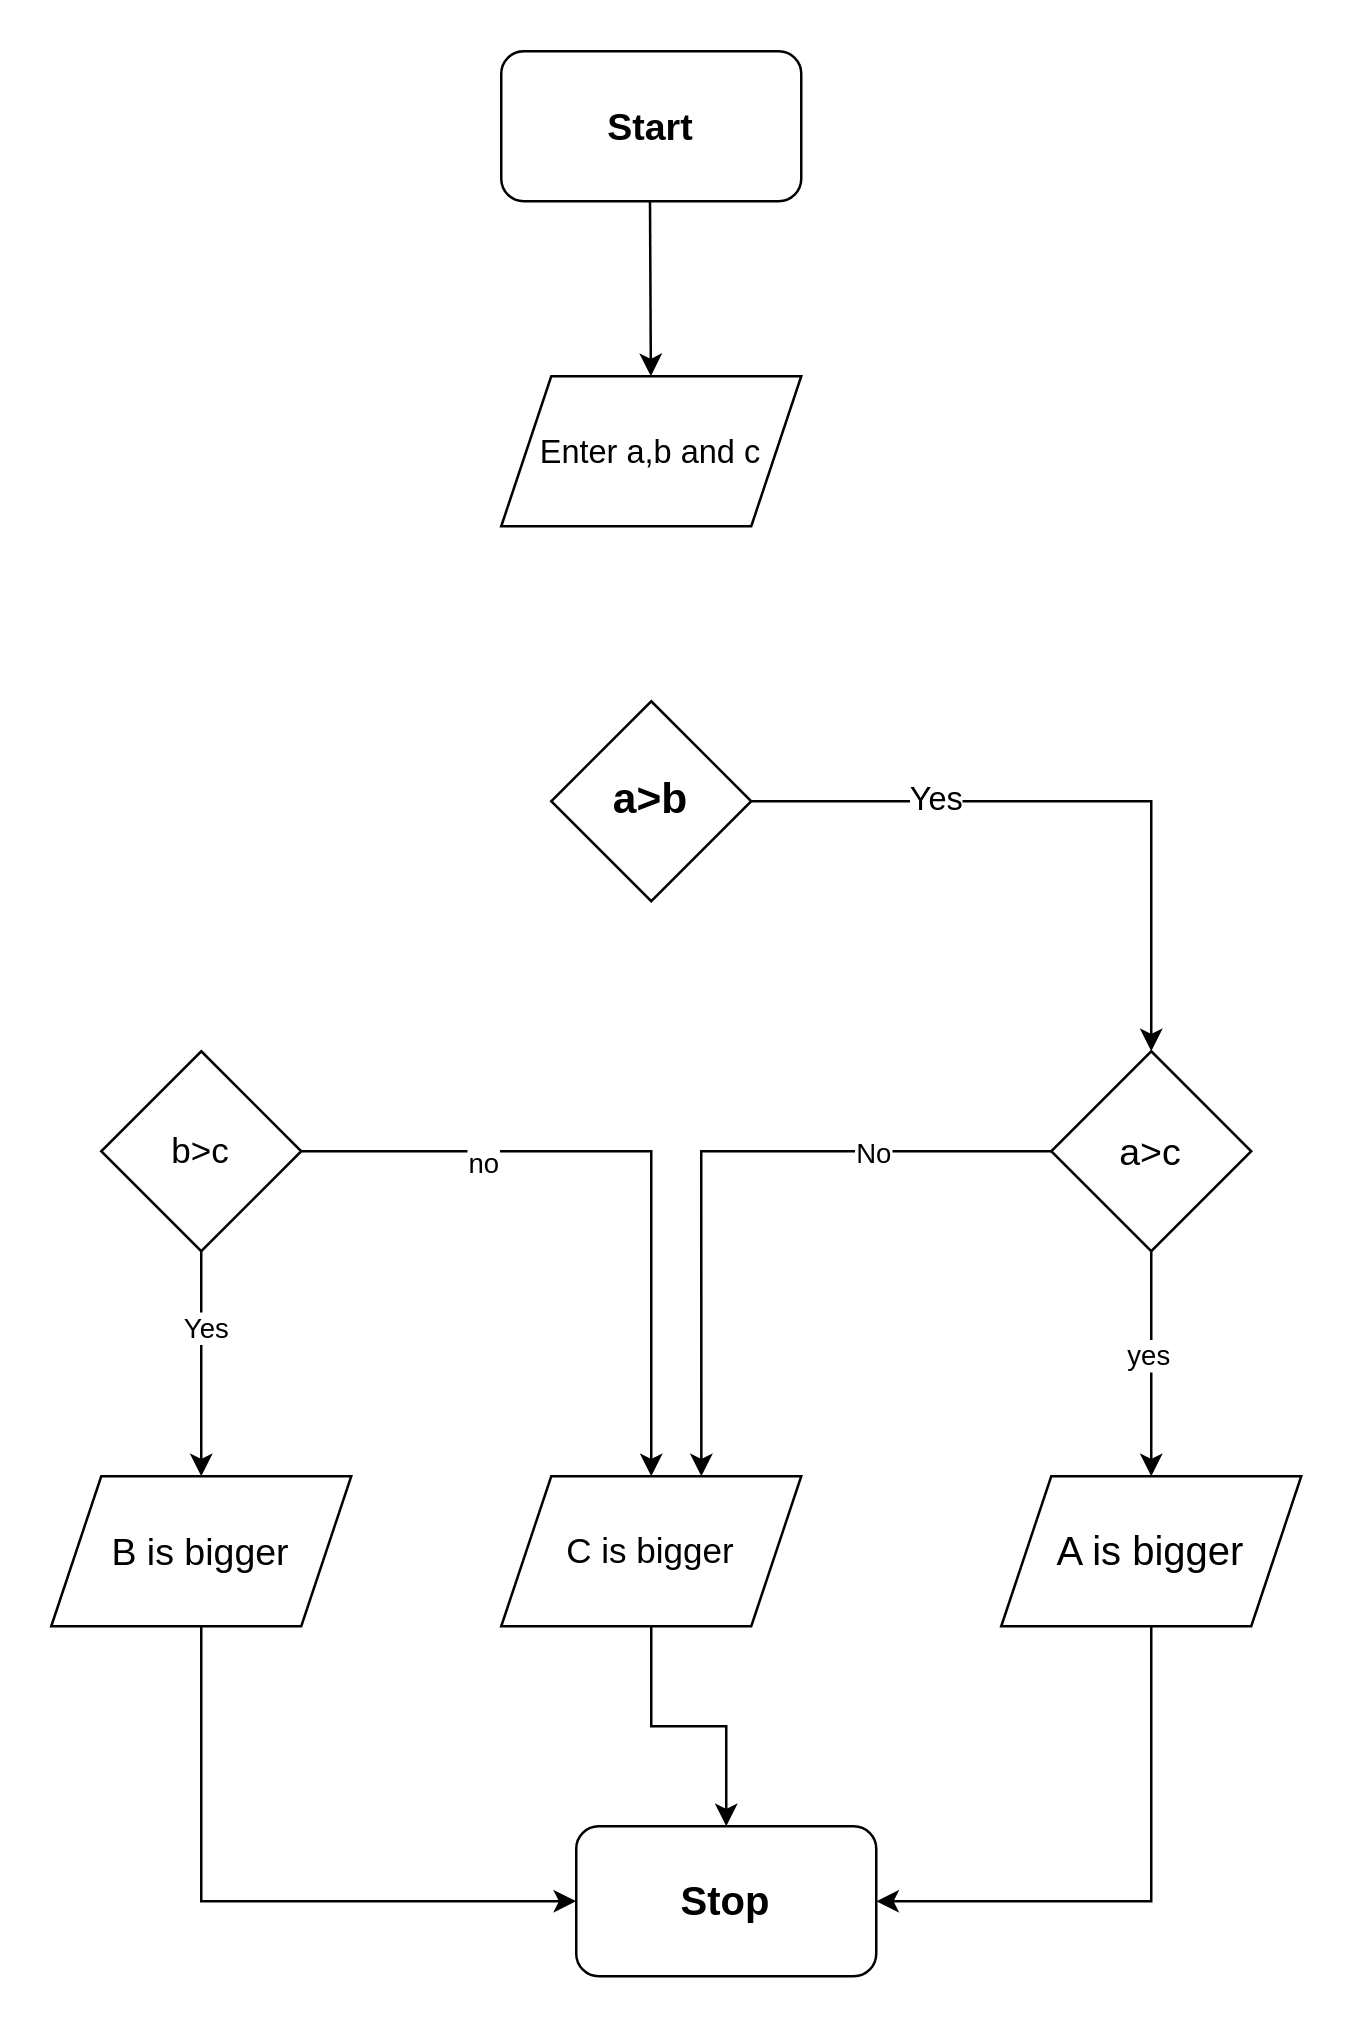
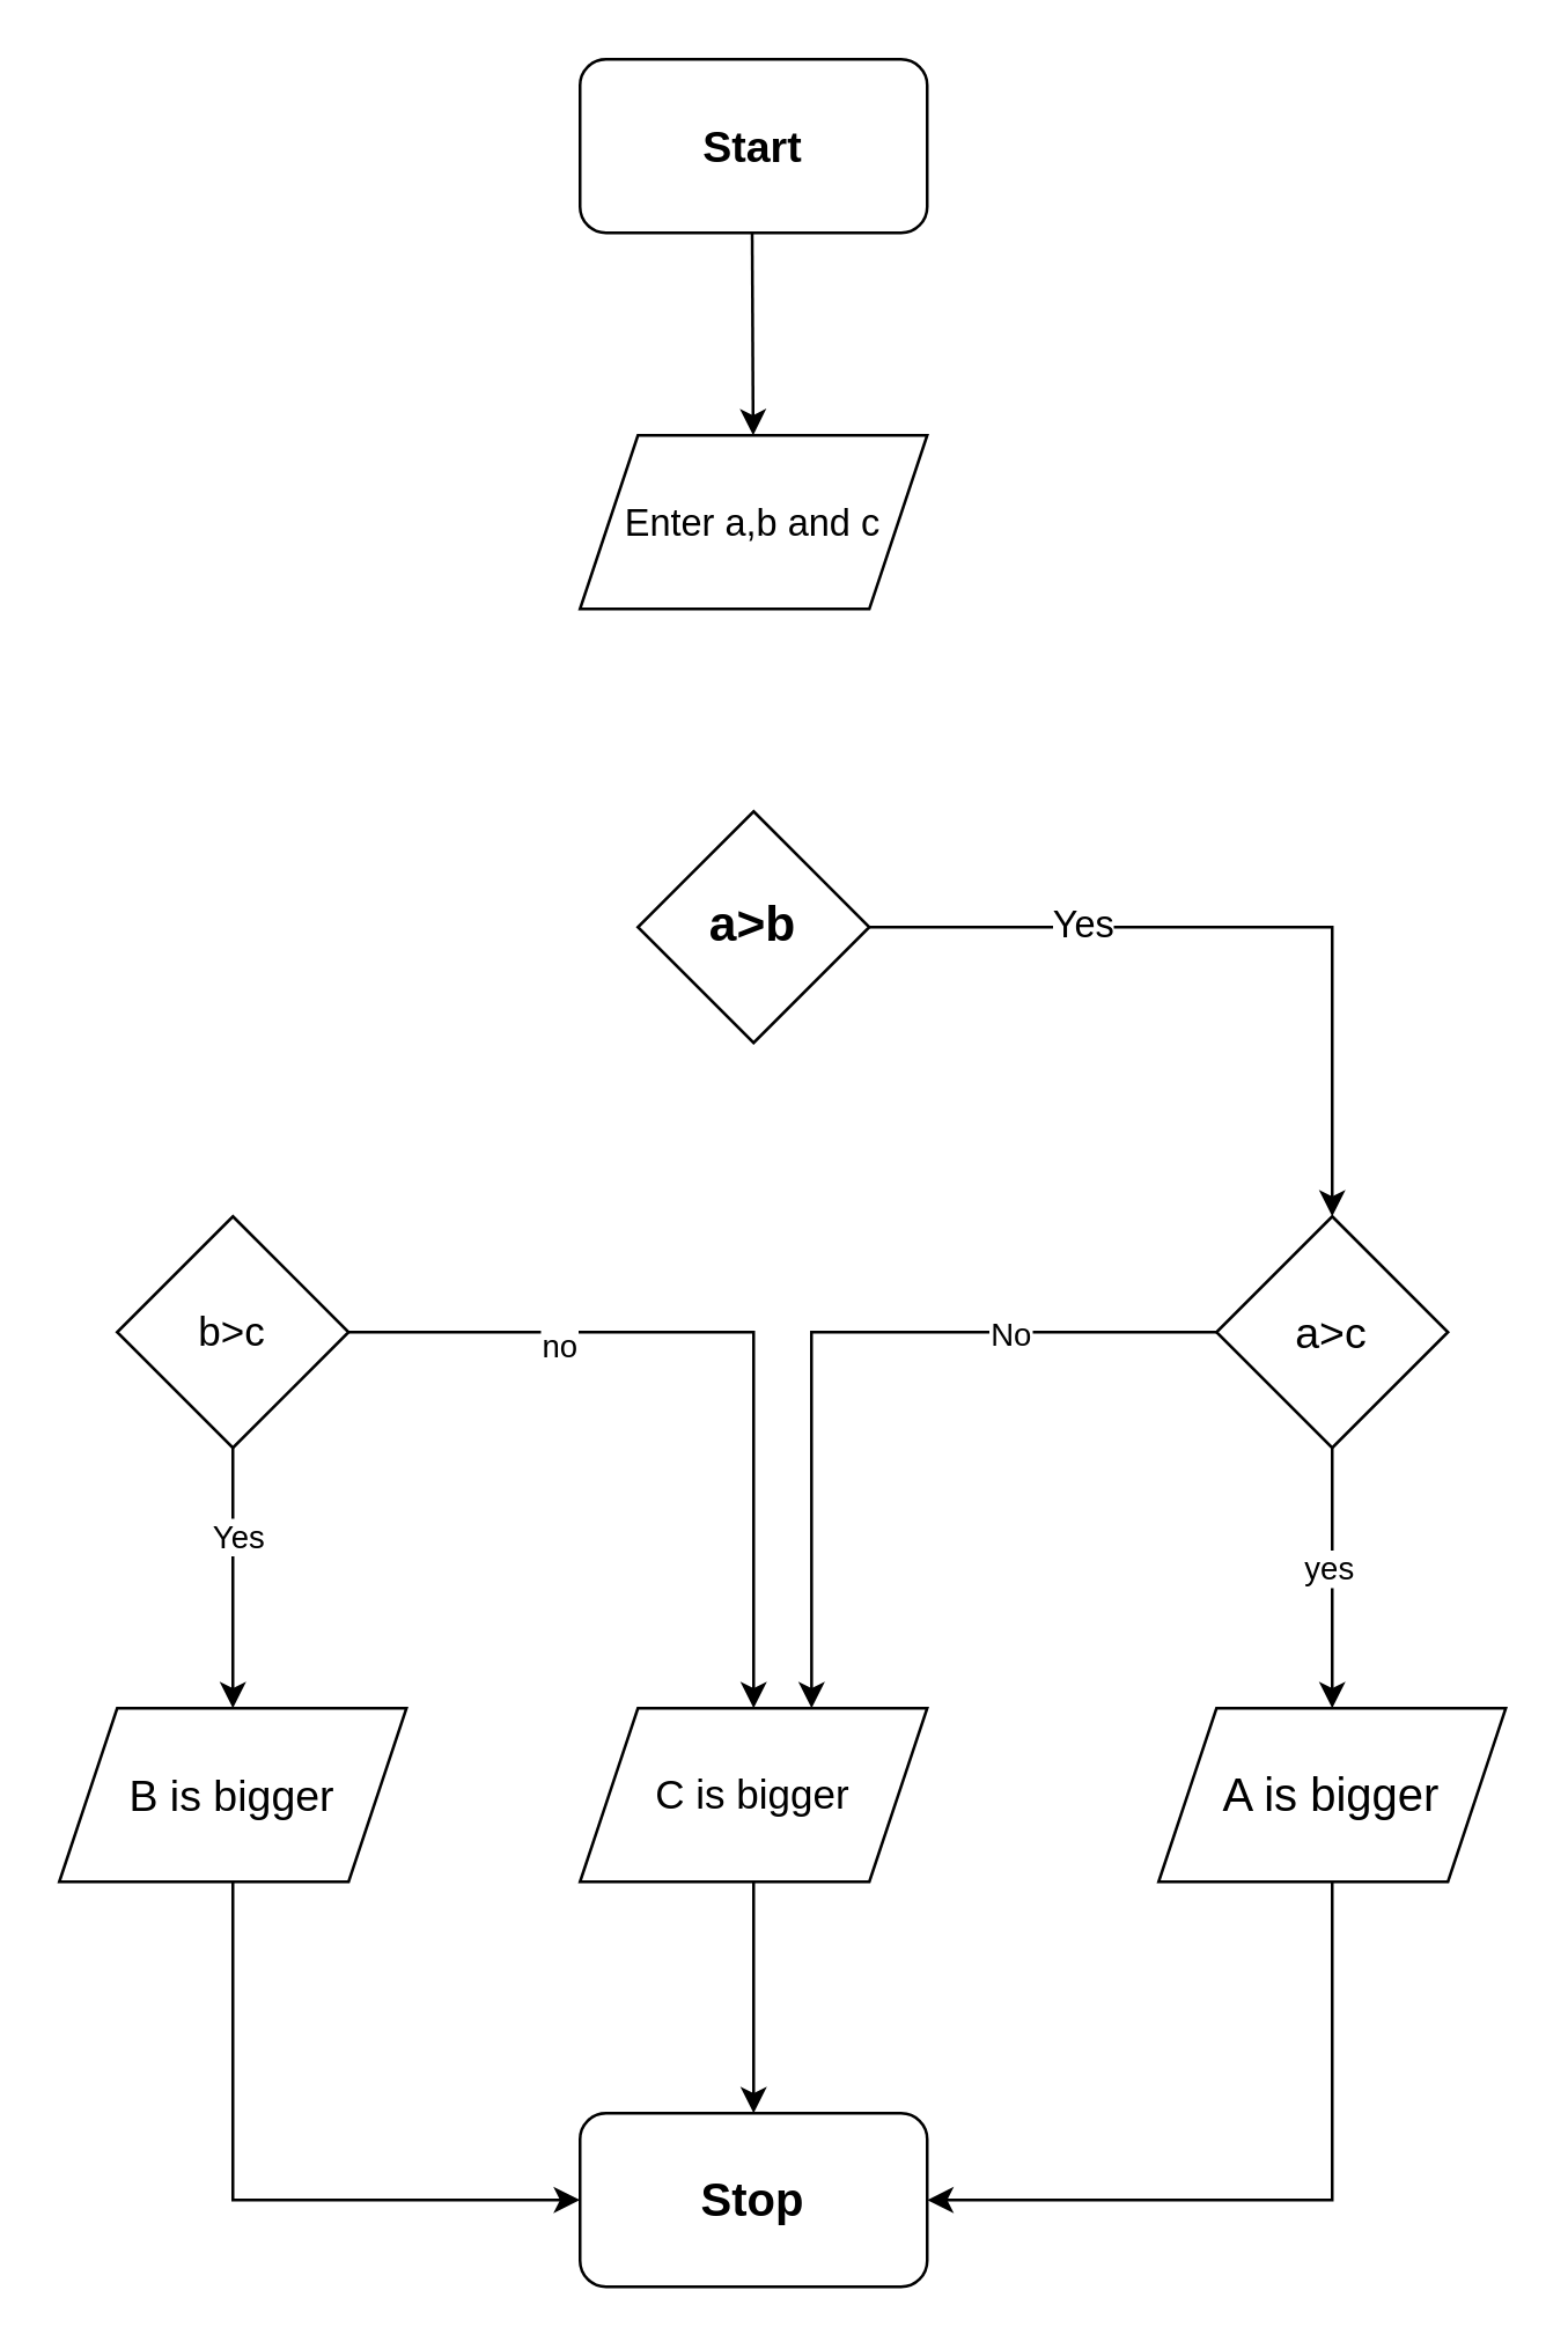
  <mxCell id="0" />
  <mxCell id="1" parent="0" />
  <mxCell id="2" value="&lt;font style=&quot;font-size: 15px;&quot;&gt;&lt;b&gt;Start&lt;/b&gt;&lt;/font&gt;" style="rounded=1;whiteSpace=wrap;html=1;" parent="1" vertex="1"><mxGeometry x="200" y="20" width="120" height="60" as="geometry" /></mxCell>
  <mxCell id="3" value="" style="endArrow=classic;html=1;rounded=0;" parent="1" target="4" edge="1"><mxGeometry width="50" height="50" relative="1" as="geometry"><mxPoint x="259.5" y="80" as="sourcePoint" /><mxPoint x="259.5" y="140" as="targetPoint" /></mxGeometry></mxCell>
  <mxCell id="4" value="&lt;font style=&quot;font-size: 13px;&quot;&gt;Enter a,b and c&lt;/font&gt;" style="shape=parallelogram;perimeter=parallelogramPerimeter;whiteSpace=wrap;html=1;fixedSize=1;" parent="1" vertex="1"><mxGeometry x="200" y="150" width="120" height="60" as="geometry" /></mxCell>
  <mxCell id="5" value="" style="edgeStyle=orthogonalEdgeStyle;rounded=0;orthogonalLoop=1;jettySize=auto;html=1;" parent="1" source="7" target="13" edge="1"><mxGeometry relative="1" as="geometry" /></mxCell>
  <mxCell id="6" value="&lt;font style=&quot;font-size: 13px;&quot;&gt;Yes&lt;/font&gt;" style="edgeLabel;html=1;align=center;verticalAlign=middle;resizable=0;points=[];" parent="5" vertex="1" connectable="0"><mxGeometry x="-0.439" y="2" relative="1" as="geometry"><mxPoint as="offset" /></mxGeometry></mxCell>
  <mxCell id="7" value="&lt;div style=&quot;&quot;&gt;&lt;b style=&quot;background-color: initial; font-size: 17px;&quot;&gt;a&amp;gt;b&lt;/b&gt;&lt;br&gt;&lt;/div&gt;" style="rhombus;whiteSpace=wrap;html=1;align=center;" parent="1" vertex="1"><mxGeometry x="220" y="280" width="80" height="80" as="geometry" /></mxCell>
  <mxCell id="8" value="" style="edgeStyle=orthogonalEdgeStyle;rounded=0;orthogonalLoop=1;jettySize=auto;html=1;" parent="1" source="10" target="14" edge="1"><mxGeometry relative="1" as="geometry" /></mxCell>
  <mxCell id="9" value="Yes" style="edgeLabel;html=1;align=center;verticalAlign=middle;resizable=0;points=[];" vertex="1" connectable="0" parent="8"><mxGeometry x="-0.337" y="1" relative="1" as="geometry"><mxPoint as="offset" /></mxGeometry></mxCell>
  <mxCell id="10" value="&lt;font style=&quot;font-size: 14px;&quot;&gt;b&amp;gt;c&lt;/font&gt;" style="rhombus;whiteSpace=wrap;html=1;" parent="1" vertex="1"><mxGeometry x="40" y="420" width="80" height="80" as="geometry" /></mxCell>
  <mxCell id="11" value="" style="edgeStyle=orthogonalEdgeStyle;rounded=0;orthogonalLoop=1;jettySize=auto;html=1;" parent="1" source="13" target="17" edge="1"><mxGeometry relative="1" as="geometry" /></mxCell>
  <mxCell id="12" value="yes" style="edgeLabel;html=1;align=center;verticalAlign=middle;resizable=0;points=[];" vertex="1" connectable="0" parent="11"><mxGeometry x="-0.083" y="-2" relative="1" as="geometry"><mxPoint as="offset" /></mxGeometry></mxCell>
  <mxCell id="13" value="&lt;font style=&quot;font-size: 15px;&quot;&gt;a&amp;gt;c&lt;/font&gt;" style="rhombus;whiteSpace=wrap;html=1;" parent="1" vertex="1"><mxGeometry x="420" y="420" width="80" height="80" as="geometry" /></mxCell>
  <mxCell id="14" value="&lt;font style=&quot;font-size: 15px;&quot;&gt;B is bigger&lt;/font&gt;" style="shape=parallelogram;perimeter=parallelogramPerimeter;whiteSpace=wrap;html=1;fixedSize=1;" parent="1" vertex="1"><mxGeometry x="20" y="590" width="120" height="60" as="geometry" /></mxCell>
  <mxCell id="15" value="" style="edgeStyle=orthogonalEdgeStyle;rounded=0;orthogonalLoop=1;jettySize=auto;html=1;" parent="1" source="16" target="18" edge="1"><mxGeometry relative="1" as="geometry" /></mxCell>
  <mxCell id="16" value="&lt;font style=&quot;font-size: 14px;&quot;&gt;C is bigger&lt;/font&gt;" style="shape=parallelogram;perimeter=parallelogramPerimeter;whiteSpace=wrap;html=1;fixedSize=1;" parent="1" vertex="1"><mxGeometry x="200" y="590" width="120" height="60" as="geometry" /></mxCell>
  <mxCell id="17" value="&lt;font style=&quot;font-size: 16px;&quot;&gt;A is bigger&lt;/font&gt;" style="shape=parallelogram;perimeter=parallelogramPerimeter;whiteSpace=wrap;html=1;fixedSize=1;" parent="1" vertex="1"><mxGeometry x="400" y="590" width="120" height="60" as="geometry" /></mxCell>
- <mxCell id="18" value="&lt;b&gt;&lt;font style=&quot;font-size: 16px;&quot;&gt;Stop&lt;/font&gt;&lt;/b&gt;" style="rounded=1;whiteSpace=wrap;html=1;" parent="1" vertex="1"><mxGeometry x="230" y="730" width="120" height="60" as="geometry" /></mxCell>
+ <mxCell id="18" value="&lt;b&gt;&lt;font style=&quot;font-size: 16px;&quot;&gt;Stop&lt;/font&gt;&lt;/b&gt;" style="rounded=1;whiteSpace=wrap;html=1;" parent="1" vertex="1"><mxGeometry x="200" y="730" width="120" height="60" as="geometry" /></mxCell>
  <mxCell id="19" value="" style="endArrow=classic;html=1;rounded=0;exitX=0.5;exitY=1;exitDx=0;exitDy=0;entryX=0;entryY=0.5;entryDx=0;entryDy=0;" parent="1" source="14" target="18" edge="1"><mxGeometry width="50" height="50" relative="1" as="geometry"><mxPoint x="70" y="750" as="sourcePoint" /><mxPoint x="120" y="700" as="targetPoint" /><Array as="points"><mxPoint x="80" y="760" /></Array></mxGeometry></mxCell>
  <mxCell id="20" value="" style="endArrow=classic;html=1;rounded=0;exitX=0.5;exitY=1;exitDx=0;exitDy=0;entryX=1;entryY=0.5;entryDx=0;entryDy=0;" parent="1" source="17" target="18" edge="1"><mxGeometry width="50" height="50" relative="1" as="geometry"><mxPoint x="410" y="760" as="sourcePoint" /><mxPoint x="460" y="710" as="targetPoint" /><Array as="points"><mxPoint x="460" y="760" /></Array></mxGeometry></mxCell>
  <mxCell id="21" value="" style="endArrow=classic;html=1;rounded=0;exitX=1;exitY=0.5;exitDx=0;exitDy=0;entryX=0.5;entryY=0;entryDx=0;entryDy=0;" edge="1" parent="1" source="10" target="16"><mxGeometry width="50" height="50" relative="1" as="geometry"><mxPoint x="250" y="540" as="sourcePoint" /><mxPoint x="300" y="490" as="targetPoint" /><Array as="points"><mxPoint x="260" y="460" /></Array></mxGeometry></mxCell>
  <mxCell id="22" value="no" style="edgeLabel;html=1;align=center;verticalAlign=middle;resizable=0;points=[];" vertex="1" connectable="0" parent="21"><mxGeometry x="-0.464" y="-4" relative="1" as="geometry"><mxPoint as="offset" /></mxGeometry></mxCell>
  <mxCell id="23" value="" style="endArrow=classic;html=1;rounded=0;entryX=0.667;entryY=0;entryDx=0;entryDy=0;entryPerimeter=0;exitX=0;exitY=0.5;exitDx=0;exitDy=0;" edge="1" parent="1" source="13" target="16"><mxGeometry width="50" height="50" relative="1" as="geometry"><mxPoint x="290" y="480" as="sourcePoint" /><mxPoint x="340" y="430" as="targetPoint" /><Array as="points"><mxPoint x="280" y="460" /></Array></mxGeometry></mxCell>
  <mxCell id="24" value="No" style="edgeLabel;html=1;align=center;verticalAlign=middle;resizable=0;points=[];" vertex="1" connectable="0" parent="23"><mxGeometry x="-0.468" relative="1" as="geometry"><mxPoint as="offset" /></mxGeometry></mxCell>
